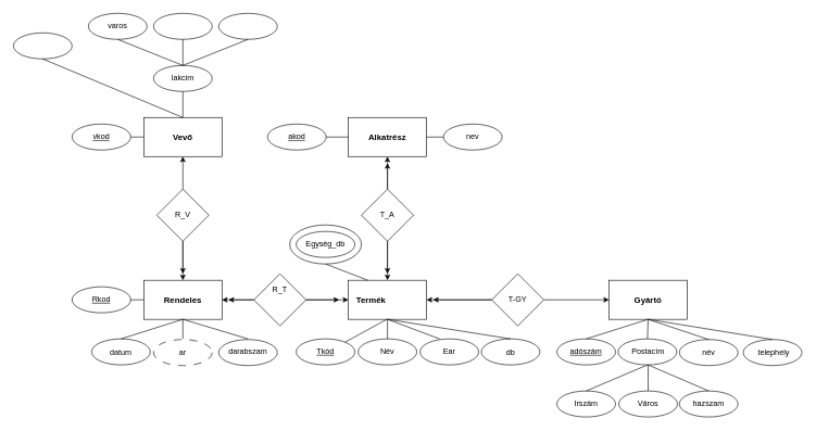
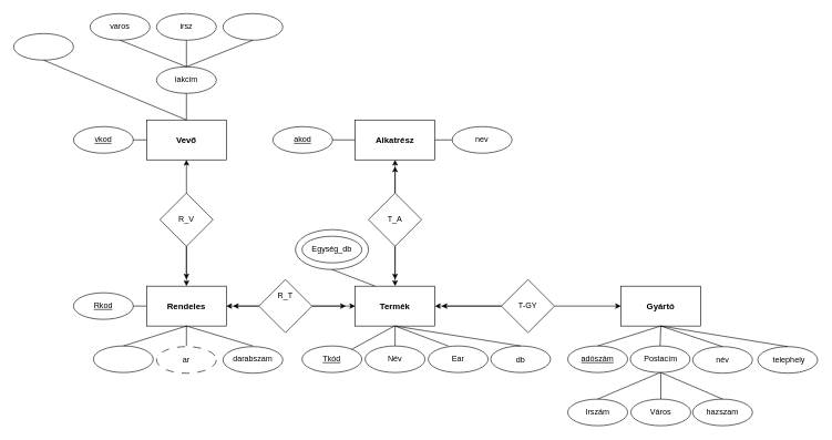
  <mxCell id="0" />
  <mxCell id="1" parent="0" />
  <mxCell id="2" value="" style="ellipse;whiteSpace=wrap;html=1;" vertex="1" parent="1"><mxGeometry x="444" y="345" width="110" height="60" as="geometry" /></mxCell>
  <mxCell id="3" value="" style="rounded=0;whiteSpace=wrap;html=1;" vertex="1" parent="1"><mxGeometry x="534" y="430" width="120" height="60" as="geometry" /></mxCell>
  <mxCell id="4" value="" style="rounded=0;whiteSpace=wrap;html=1;" vertex="1" parent="1"><mxGeometry x="934" y="430" width="120" height="60" as="geometry" /></mxCell>
  <mxCell id="5" value="" style="edgeStyle=orthogonalEdgeStyle;rounded=0;orthogonalLoop=1;jettySize=auto;html=1;" edge="1" parent="1" source="7" target="4"><mxGeometry relative="1" as="geometry" /></mxCell>
  <mxCell id="6" value="" style="edgeStyle=orthogonalEdgeStyle;rounded=0;orthogonalLoop=1;jettySize=auto;html=1;" edge="1" parent="1" source="7" target="3"><mxGeometry relative="1" as="geometry" /></mxCell>
  <mxCell id="7" value="" style="rhombus;whiteSpace=wrap;html=1;" vertex="1" parent="1"><mxGeometry x="754" y="420" width="80" height="80" as="geometry" /></mxCell>
  <mxCell id="8" value="" style="ellipse;whiteSpace=wrap;html=1;" vertex="1" parent="1"><mxGeometry x="454" y="520" width="90" height="40" as="geometry" /></mxCell>
  <mxCell id="9" value="" style="ellipse;whiteSpace=wrap;html=1;" vertex="1" parent="1"><mxGeometry x="549" y="520" width="90" height="40" as="geometry" /></mxCell>
  <mxCell id="10" value="" style="ellipse;whiteSpace=wrap;html=1;" vertex="1" parent="1"><mxGeometry x="644" y="520" width="90" height="40" as="geometry" /></mxCell>
  <mxCell id="11" value="" style="endArrow=none;html=1;rounded=0;" edge="1" parent="1" target="8"><mxGeometry width="50" height="50" relative="1" as="geometry"><mxPoint x="544" y="540" as="sourcePoint" /><mxPoint x="594" y="490" as="targetPoint" /></mxGeometry></mxCell>
  <mxCell id="12" value="T-GY" style="text;html=1;align=center;verticalAlign=middle;whiteSpace=wrap;rounded=0;" vertex="1" parent="1"><mxGeometry x="764" y="445" width="60" height="30" as="geometry" /></mxCell>
- <mxCell id="13" value="&lt;b&gt;&lt;font style=&quot;font-size: 13px;&quot;&gt;Termék&lt;/font&gt;&lt;/b&gt;" style="text;html=1;align=center;verticalAlign=middle;whiteSpace=wrap;rounded=0;" vertex="1" parent="1"><mxGeometry x="539" y="445" width="60" height="30" as="geometry" /></mxCell>
+ <mxCell id="13" value="&lt;b&gt;&lt;font style=&quot;font-size: 13px;&quot;&gt;Termék&lt;/font&gt;&lt;/b&gt;" style="text;html=1;align=center;verticalAlign=middle;whiteSpace=wrap;rounded=0;" vertex="1" parent="1"><mxGeometry x="564" y="445" width="60" height="30" as="geometry" /></mxCell>
  <mxCell id="14" value="&lt;b&gt;&lt;font style=&quot;font-size: 13px;&quot;&gt;Gyártó&lt;/font&gt;&lt;/b&gt;" style="text;html=1;align=center;verticalAlign=middle;whiteSpace=wrap;rounded=0;" vertex="1" parent="1"><mxGeometry x="964" y="445" width="60" height="30" as="geometry" /></mxCell>
  <mxCell id="15" value="&lt;u&gt;Tkód&lt;/u&gt;" style="text;html=1;align=center;verticalAlign=middle;whiteSpace=wrap;rounded=0;" vertex="1" parent="1"><mxGeometry x="469" y="525" width="60" height="30" as="geometry" /></mxCell>
  <mxCell id="16" value="Név" style="text;html=1;align=center;verticalAlign=middle;whiteSpace=wrap;rounded=0;" vertex="1" parent="1"><mxGeometry x="564" y="525" width="60" height="30" as="geometry" /></mxCell>
  <mxCell id="17" value="Ear" style="text;html=1;align=center;verticalAlign=middle;whiteSpace=wrap;rounded=0;" vertex="1" parent="1"><mxGeometry x="659" y="525" width="60" height="30" as="geometry" /></mxCell>
  <mxCell id="18" value="" style="ellipse;whiteSpace=wrap;html=1;" vertex="1" parent="1"><mxGeometry x="1042" y="521" width="90" height="40" as="geometry" /></mxCell>
  <mxCell id="19" value="" style="ellipse;whiteSpace=wrap;html=1;" vertex="1" parent="1"><mxGeometry x="1140" y="521" width="90" height="40" as="geometry" /></mxCell>
  <mxCell id="20" value="" style="ellipse;whiteSpace=wrap;html=1;" vertex="1" parent="1"><mxGeometry x="854" y="520" width="90" height="40" as="geometry" /></mxCell>
  <mxCell id="21" value="&lt;u&gt;adószám&lt;/u&gt;" style="text;html=1;align=center;verticalAlign=middle;whiteSpace=wrap;rounded=0;" vertex="1" parent="1"><mxGeometry x="869" y="525" width="60" height="30" as="geometry" /></mxCell>
  <mxCell id="22" value="név" style="text;html=1;align=center;verticalAlign=middle;whiteSpace=wrap;rounded=0;" vertex="1" parent="1"><mxGeometry x="1057" y="526" width="60" height="30" as="geometry" /></mxCell>
  <mxCell id="23" value="telephely" style="text;html=1;align=center;verticalAlign=middle;whiteSpace=wrap;rounded=0;" vertex="1" parent="1"><mxGeometry x="1157" y="526" width="60" height="30" as="geometry" /></mxCell>
  <mxCell id="24" value="" style="endArrow=none;html=1;rounded=0;exitX=1;exitY=0;exitDx=0;exitDy=0;" edge="1" parent="1" source="15"><mxGeometry relative="1" as="geometry"><mxPoint x="528" y="520" as="sourcePoint" /><mxPoint x="593" y="490" as="targetPoint" /></mxGeometry></mxCell>
  <mxCell id="25" value="" style="endArrow=none;html=1;rounded=0;exitX=0.5;exitY=1;exitDx=0;exitDy=0;entryX=0.333;entryY=0;entryDx=0;entryDy=0;entryPerimeter=0;" edge="1" parent="1" source="3" target="10"><mxGeometry relative="1" as="geometry"><mxPoint x="594" y="510" as="sourcePoint" /><mxPoint x="684" y="510" as="targetPoint" /></mxGeometry></mxCell>
  <mxCell id="26" value="" style="endArrow=none;html=1;rounded=0;exitX=0.5;exitY=1;exitDx=0;exitDy=0;entryX=0.5;entryY=0;entryDx=0;entryDy=0;" edge="1" parent="1" source="3" target="9"><mxGeometry relative="1" as="geometry"><mxPoint x="684" y="550" as="sourcePoint" /><mxPoint x="844" y="550" as="targetPoint" /></mxGeometry></mxCell>
  <mxCell id="27" value="" style="endArrow=none;html=1;rounded=0;entryX=0.5;entryY=1;entryDx=0;entryDy=0;exitX=0.5;exitY=0;exitDx=0;exitDy=0;" edge="1" parent="1" source="20" target="4"><mxGeometry relative="1" as="geometry"><mxPoint x="684" y="550" as="sourcePoint" /><mxPoint x="844" y="550" as="targetPoint" /></mxGeometry></mxCell>
  <mxCell id="28" value="" style="ellipse;whiteSpace=wrap;html=1;" vertex="1" parent="1"><mxGeometry x="948" y="520" width="90" height="40" as="geometry" /></mxCell>
  <mxCell id="29" value="" style="ellipse;whiteSpace=wrap;html=1;" vertex="1" parent="1"><mxGeometry x="949" y="600" width="90" height="40" as="geometry" /></mxCell>
  <mxCell id="30" value="" style="ellipse;whiteSpace=wrap;html=1;" vertex="1" parent="1"><mxGeometry x="854" y="600" width="90" height="40" as="geometry" /></mxCell>
  <mxCell id="31" value="" style="endArrow=none;html=1;rounded=0;entryX=0.5;entryY=1;entryDx=0;entryDy=0;exitX=0.5;exitY=0;exitDx=0;exitDy=0;" edge="1" parent="1" source="28" target="4"><mxGeometry width="50" height="50" relative="1" as="geometry"><mxPoint x="744" y="570" as="sourcePoint" /><mxPoint x="794" y="520" as="targetPoint" /></mxGeometry></mxCell>
  <mxCell id="32" value="Postacím" style="text;html=1;align=center;verticalAlign=middle;whiteSpace=wrap;rounded=0;" vertex="1" parent="1"><mxGeometry x="964" y="525" width="60" height="30" as="geometry" /></mxCell>
  <mxCell id="33" value="" style="endArrow=classic;html=1;rounded=0;exitX=0;exitY=0.5;exitDx=0;exitDy=0;" edge="1" parent="1" source="7"><mxGeometry width="50" height="50" relative="1" as="geometry"><mxPoint x="744" y="570" as="sourcePoint" /><mxPoint x="664" y="460" as="targetPoint" /></mxGeometry></mxCell>
  <mxCell id="34" value="" style="ellipse;whiteSpace=wrap;html=1;" vertex="1" parent="1"><mxGeometry x="1042" y="600" width="90" height="40" as="geometry" /></mxCell>
  <mxCell id="35" value="" style="endArrow=none;html=1;rounded=0;entryX=0.5;entryY=1;entryDx=0;entryDy=0;exitX=0.5;exitY=0;exitDx=0;exitDy=0;" edge="1" parent="1" source="30" target="28"><mxGeometry width="50" height="50" relative="1" as="geometry"><mxPoint x="744" y="570" as="sourcePoint" /><mxPoint x="794" y="520" as="targetPoint" /></mxGeometry></mxCell>
  <mxCell id="36" value="" style="endArrow=none;html=1;rounded=0;exitX=0.5;exitY=0;exitDx=0;exitDy=0;" edge="1" parent="1" source="29"><mxGeometry width="50" height="50" relative="1" as="geometry"><mxPoint x="909" y="610" as="sourcePoint" /><mxPoint x="994" y="560" as="targetPoint" /></mxGeometry></mxCell>
  <mxCell id="37" value="" style="endArrow=none;html=1;rounded=0;exitX=0.5;exitY=0;exitDx=0;exitDy=0;" edge="1" parent="1" source="34"><mxGeometry width="50" height="50" relative="1" as="geometry"><mxPoint x="919" y="620" as="sourcePoint" /><mxPoint x="994" y="560" as="targetPoint" /></mxGeometry></mxCell>
  <mxCell id="38" value="" style="endArrow=none;html=1;rounded=0;entryX=0.5;entryY=1;entryDx=0;entryDy=0;exitX=0.5;exitY=0;exitDx=0;exitDy=0;" edge="1" parent="1" source="18" target="4"><mxGeometry width="50" height="50" relative="1" as="geometry"><mxPoint x="929" y="630" as="sourcePoint" /><mxPoint x="1023" y="590" as="targetPoint" /></mxGeometry></mxCell>
  <mxCell id="39" value="hazszam" style="text;html=1;align=center;verticalAlign=middle;whiteSpace=wrap;rounded=0;" vertex="1" parent="1"><mxGeometry x="1057" y="605" width="60" height="30" as="geometry" /></mxCell>
  <mxCell id="40" value="Város" style="text;html=1;align=center;verticalAlign=middle;whiteSpace=wrap;rounded=0;" vertex="1" parent="1"><mxGeometry x="964" y="605" width="60" height="30" as="geometry" /></mxCell>
  <mxCell id="41" value="Irszám" style="text;html=1;align=center;verticalAlign=middle;whiteSpace=wrap;rounded=0;" vertex="1" parent="1"><mxGeometry x="869" y="605" width="60" height="30" as="geometry" /></mxCell>
  <mxCell id="42" value="" style="rhombus;whiteSpace=wrap;html=1;" vertex="1" parent="1"><mxGeometry x="554" y="290" width="80" height="80" as="geometry" /></mxCell>
  <mxCell id="43" value="T_A" style="text;html=1;align=center;verticalAlign=middle;whiteSpace=wrap;rounded=0;" vertex="1" parent="1"><mxGeometry x="564" y="315" width="60" height="30" as="geometry" /></mxCell>
  <mxCell id="44" value="" style="endArrow=classic;html=1;rounded=0;exitX=0.5;exitY=1;exitDx=0;exitDy=0;entryX=0.5;entryY=0;entryDx=0;entryDy=0;" edge="1" parent="1" source="42" target="3"><mxGeometry width="50" height="50" relative="1" as="geometry"><mxPoint x="744" y="520" as="sourcePoint" /><mxPoint x="794" y="470" as="targetPoint" /></mxGeometry></mxCell>
  <mxCell id="45" value="" style="endArrow=classic;html=1;rounded=0;exitX=0.5;exitY=1;exitDx=0;exitDy=0;" edge="1" parent="1" source="42"><mxGeometry width="50" height="50" relative="1" as="geometry"><mxPoint x="744" y="520" as="sourcePoint" /><mxPoint x="594" y="420" as="targetPoint" /></mxGeometry></mxCell>
  <mxCell id="46" value="" style="ellipse;whiteSpace=wrap;html=1;" vertex="1" parent="1"><mxGeometry x="454" y="355" width="90" height="40" as="geometry" /></mxCell>
  <mxCell id="47" value="" style="endArrow=none;html=1;rounded=0;exitX=0.5;exitY=1;exitDx=0;exitDy=0;entryX=0.25;entryY=0;entryDx=0;entryDy=0;" edge="1" parent="1" source="2" target="3"><mxGeometry width="50" height="50" relative="1" as="geometry"><mxPoint x="744" y="520" as="sourcePoint" /><mxPoint x="552" y="434" as="targetPoint" /></mxGeometry></mxCell>
  <mxCell id="48" value="Egység_db" style="text;html=1;align=center;verticalAlign=middle;whiteSpace=wrap;rounded=0;" vertex="1" parent="1"><mxGeometry x="469" y="360" width="60" height="30" as="geometry" /></mxCell>
  <mxCell id="49" value="" style="rounded=0;whiteSpace=wrap;html=1;" vertex="1" parent="1"><mxGeometry x="534" y="180" width="120" height="60" as="geometry" /></mxCell>
  <mxCell id="50" value="" style="endArrow=classic;html=1;rounded=0;exitX=0.5;exitY=0;exitDx=0;exitDy=0;entryX=0.5;entryY=1;entryDx=0;entryDy=0;" edge="1" parent="1" source="42" target="49"><mxGeometry width="50" height="50" relative="1" as="geometry"><mxPoint x="780" y="380" as="sourcePoint" /><mxPoint x="830" y="330" as="targetPoint" /></mxGeometry></mxCell>
  <mxCell id="51" value="" style="endArrow=classic;html=1;rounded=0;exitX=0.5;exitY=0;exitDx=0;exitDy=0;" edge="1" parent="1" source="42"><mxGeometry width="50" height="50" relative="1" as="geometry"><mxPoint x="587" y="290" as="sourcePoint" /><mxPoint x="594" y="250" as="targetPoint" /></mxGeometry></mxCell>
  <mxCell id="52" value="" style="ellipse;whiteSpace=wrap;html=1;" vertex="1" parent="1"><mxGeometry x="410" y="190" width="90" height="40" as="geometry" /></mxCell>
  <mxCell id="53" value="" style="ellipse;whiteSpace=wrap;html=1;" vertex="1" parent="1"><mxGeometry x="680" y="190" width="90" height="40" as="geometry" /></mxCell>
  <mxCell id="54" value="" style="endArrow=none;html=1;rounded=0;exitX=1;exitY=0.5;exitDx=0;exitDy=0;entryX=0;entryY=0.5;entryDx=0;entryDy=0;" edge="1" parent="1" source="49" target="53"><mxGeometry width="50" height="50" relative="1" as="geometry"><mxPoint x="780" y="320" as="sourcePoint" /><mxPoint x="830" y="270" as="targetPoint" /></mxGeometry></mxCell>
  <mxCell id="55" value="" style="endArrow=none;html=1;rounded=0;exitX=1;exitY=0.5;exitDx=0;exitDy=0;entryX=0;entryY=0.5;entryDx=0;entryDy=0;" edge="1" parent="1" source="52" target="49"><mxGeometry width="50" height="50" relative="1" as="geometry"><mxPoint x="664" y="220" as="sourcePoint" /><mxPoint x="530" y="210" as="targetPoint" /></mxGeometry></mxCell>
  <mxCell id="56" value="&lt;b&gt;&lt;font style=&quot;font-size: 13px;&quot;&gt;Alkatrész&lt;/font&gt;&lt;/b&gt;" style="text;html=1;align=center;verticalAlign=middle;whiteSpace=wrap;rounded=0;" vertex="1" parent="1"><mxGeometry x="564" y="195" width="60" height="30" as="geometry" /></mxCell>
  <mxCell id="57" value="nev" style="text;html=1;align=center;verticalAlign=middle;whiteSpace=wrap;rounded=0;" vertex="1" parent="1"><mxGeometry x="695" y="195" width="60" height="30" as="geometry" /></mxCell>
  <mxCell id="58" value="&lt;u&gt;akod&lt;/u&gt;" style="text;html=1;align=center;verticalAlign=middle;whiteSpace=wrap;rounded=0;" vertex="1" parent="1"><mxGeometry x="425" y="195" width="60" height="30" as="geometry" /></mxCell>
  <mxCell id="59" value="" style="rhombus;whiteSpace=wrap;html=1;" vertex="1" parent="1"><mxGeometry x="389" y="420" width="80" height="80" as="geometry" /></mxCell>
  <mxCell id="60" value="" style="rounded=0;whiteSpace=wrap;html=1;" vertex="1" parent="1"><mxGeometry x="220" y="430" width="120" height="60" as="geometry" /></mxCell>
  <mxCell id="61" value="" style="rounded=0;whiteSpace=wrap;html=1;" vertex="1" parent="1"><mxGeometry x="220" y="180" width="120" height="60" as="geometry" /></mxCell>
  <mxCell id="62" value="" style="rhombus;whiteSpace=wrap;html=1;" vertex="1" parent="1"><mxGeometry x="240" y="290" width="80" height="80" as="geometry" /></mxCell>
  <mxCell id="63" value="" style="endArrow=classic;html=1;rounded=0;exitX=0.5;exitY=1;exitDx=0;exitDy=0;entryX=0.5;entryY=0;entryDx=0;entryDy=0;" edge="1" parent="1" source="62" target="60"><mxGeometry width="50" height="50" relative="1" as="geometry"><mxPoint x="740" y="450" as="sourcePoint" /><mxPoint x="790" y="400" as="targetPoint" /></mxGeometry></mxCell>
  <mxCell id="64" value="" style="endArrow=classic;html=1;rounded=0;exitX=0.5;exitY=1;exitDx=0;exitDy=0;" edge="1" parent="1" source="62"><mxGeometry width="50" height="50" relative="1" as="geometry"><mxPoint x="290" y="380" as="sourcePoint" /><mxPoint x="280" y="420" as="targetPoint" /></mxGeometry></mxCell>
  <mxCell id="65" value="" style="endArrow=classic;html=1;rounded=0;exitX=0.5;exitY=0;exitDx=0;exitDy=0;entryX=0.5;entryY=1;entryDx=0;entryDy=0;" edge="1" parent="1" source="62" target="61"><mxGeometry width="50" height="50" relative="1" as="geometry"><mxPoint x="300" y="390" as="sourcePoint" /><mxPoint x="300" y="450" as="targetPoint" /></mxGeometry></mxCell>
  <mxCell id="66" value="" style="endArrow=classic;html=1;rounded=0;exitX=0;exitY=0.5;exitDx=0;exitDy=0;entryX=1;entryY=0.5;entryDx=0;entryDy=0;" edge="1" parent="1" source="59" target="60"><mxGeometry width="50" height="50" relative="1" as="geometry"><mxPoint x="310" y="400" as="sourcePoint" /><mxPoint x="310" y="460" as="targetPoint" /></mxGeometry></mxCell>
  <mxCell id="67" value="" style="endArrow=classic;html=1;rounded=0;exitX=0;exitY=0.5;exitDx=0;exitDy=0;" edge="1" parent="1" source="59"><mxGeometry width="50" height="50" relative="1" as="geometry"><mxPoint x="320" y="410" as="sourcePoint" /><mxPoint x="350" y="460" as="targetPoint" /></mxGeometry></mxCell>
  <mxCell id="68" value="" style="endArrow=classic;html=1;rounded=0;exitX=1;exitY=0.5;exitDx=0;exitDy=0;" edge="1" parent="1" source="59"><mxGeometry width="50" height="50" relative="1" as="geometry"><mxPoint x="330" y="420" as="sourcePoint" /><mxPoint x="520" y="460" as="targetPoint" /></mxGeometry></mxCell>
  <mxCell id="69" value="" style="endArrow=classic;html=1;rounded=0;exitX=1;exitY=0.5;exitDx=0;exitDy=0;entryX=0;entryY=0.5;entryDx=0;entryDy=0;" edge="1" parent="1" source="59" target="3"><mxGeometry width="50" height="50" relative="1" as="geometry"><mxPoint x="340" y="430" as="sourcePoint" /><mxPoint x="340" y="490" as="targetPoint" /></mxGeometry></mxCell>
  <mxCell id="70" value="" style="endArrow=none;html=1;rounded=0;entryX=0.5;entryY=1;entryDx=0;entryDy=0;exitX=0.5;exitY=0;exitDx=0;exitDy=0;" edge="1" parent="1" source="19" target="4"><mxGeometry width="50" height="50" relative="1" as="geometry"><mxPoint x="740" y="450" as="sourcePoint" /><mxPoint x="790" y="400" as="targetPoint" /></mxGeometry></mxCell>
  <mxCell id="71" value="" style="ellipse;whiteSpace=wrap;html=1;" vertex="1" parent="1"><mxGeometry x="738" y="520" width="90" height="40" as="geometry" /></mxCell>
  <mxCell id="72" value="db" style="text;html=1;align=center;verticalAlign=middle;whiteSpace=wrap;rounded=0;" vertex="1" parent="1"><mxGeometry x="753" y="526" width="60" height="30" as="geometry" /></mxCell>
  <mxCell id="73" value="" style="endArrow=none;html=1;rounded=0;entryX=0.5;entryY=1;entryDx=0;entryDy=0;exitX=0.5;exitY=0;exitDx=0;exitDy=0;" edge="1" parent="1" source="71" target="3"><mxGeometry width="50" height="50" relative="1" as="geometry"><mxPoint x="740" y="450" as="sourcePoint" /><mxPoint x="790" y="400" as="targetPoint" /></mxGeometry></mxCell>
  <mxCell id="74" value="R_T" style="text;html=1;align=center;verticalAlign=middle;whiteSpace=wrap;rounded=0;" vertex="1" parent="1"><mxGeometry x="399" y="430" width="60" height="30" as="geometry" /></mxCell>
  <mxCell id="75" value="&lt;font style=&quot;font-size: 13px;&quot;&gt;&lt;b&gt;Rendeles&lt;/b&gt;&lt;/font&gt;" style="text;html=1;align=center;verticalAlign=middle;whiteSpace=wrap;rounded=0;" vertex="1" parent="1"><mxGeometry x="250" y="445" width="60" height="30" as="geometry" /></mxCell>
  <mxCell id="76" value="" style="ellipse;whiteSpace=wrap;html=1;dashed=1;dashPattern=12 12;" vertex="1" parent="1"><mxGeometry x="235" y="521" width="90" height="40" as="geometry" /></mxCell>
  <mxCell id="77" value="ar" style="text;html=1;align=center;verticalAlign=middle;whiteSpace=wrap;rounded=0;" vertex="1" parent="1"><mxGeometry x="250" y="526" width="60" height="30" as="geometry" /></mxCell>
  <mxCell id="78" value="" style="ellipse;whiteSpace=wrap;html=1;" vertex="1" parent="1"><mxGeometry x="335" y="521" width="90" height="40" as="geometry" /></mxCell>
  <mxCell id="79" value="" style="ellipse;whiteSpace=wrap;html=1;" vertex="1" parent="1"><mxGeometry x="140" y="520" width="90" height="40" as="geometry" /></mxCell>
  <mxCell id="80" value="darabszam" style="text;html=1;align=center;verticalAlign=middle;whiteSpace=wrap;rounded=0;" vertex="1" parent="1"><mxGeometry x="350" y="525" width="60" height="30" as="geometry" /></mxCell>
- <mxCell id="81" value="datum" style="text;html=1;align=center;verticalAlign=middle;whiteSpace=wrap;rounded=0;" vertex="1" parent="1"><mxGeometry x="155" y="526" width="60" height="30" as="geometry" /></mxCell>
  <mxCell id="82" value="" style="ellipse;whiteSpace=wrap;html=1;" vertex="1" parent="1"><mxGeometry x="110" y="440" width="90" height="40" as="geometry" /></mxCell>
  <mxCell id="83" value="" style="endArrow=none;html=1;rounded=0;entryX=1;entryY=0.5;entryDx=0;entryDy=0;" edge="1" parent="1" target="82"><mxGeometry width="50" height="50" relative="1" as="geometry"><mxPoint x="220" y="460" as="sourcePoint" /><mxPoint x="680" y="400" as="targetPoint" /></mxGeometry></mxCell>
  <mxCell id="84" value="R_V" style="text;html=1;align=center;verticalAlign=middle;whiteSpace=wrap;rounded=0;" vertex="1" parent="1"><mxGeometry x="250" y="315" width="60" height="30" as="geometry" /></mxCell>
  <mxCell id="85" value="&lt;u&gt;Rkod&lt;/u&gt;" style="text;html=1;align=center;verticalAlign=middle;whiteSpace=wrap;rounded=0;" vertex="1" parent="1"><mxGeometry x="125" y="445" width="60" height="30" as="geometry" /></mxCell>
  <mxCell id="86" value="&lt;b&gt;&lt;font style=&quot;font-size: 13px;&quot;&gt;Vevő&lt;/font&gt;&lt;/b&gt;" style="text;html=1;align=center;verticalAlign=middle;whiteSpace=wrap;rounded=0;" vertex="1" parent="1"><mxGeometry x="250" y="195" width="60" height="30" as="geometry" /></mxCell>
  <mxCell id="87" value="" style="ellipse;whiteSpace=wrap;html=1;" vertex="1" parent="1"><mxGeometry x="235" y="20" width="90" height="40" as="geometry" /></mxCell>
  <mxCell id="88" value="" style="ellipse;whiteSpace=wrap;html=1;" vertex="1" parent="1"><mxGeometry x="235" y="100" width="90" height="40" as="geometry" /></mxCell>
  <mxCell id="89" value="" style="ellipse;whiteSpace=wrap;html=1;" vertex="1" parent="1"><mxGeometry x="110" y="190" width="90" height="40" as="geometry" /></mxCell>
  <mxCell id="90" value="" style="ellipse;whiteSpace=wrap;html=1;" vertex="1" parent="1"><mxGeometry x="135" y="20" width="90" height="40" as="geometry" /></mxCell>
  <mxCell id="91" value="" style="ellipse;whiteSpace=wrap;html=1;" vertex="1" parent="1"><mxGeometry x="335" y="20" width="90" height="40" as="geometry" /></mxCell>
  <mxCell id="92" value="&lt;u&gt;vkod&lt;/u&gt;" style="text;html=1;align=center;verticalAlign=middle;whiteSpace=wrap;rounded=0;" vertex="1" parent="1"><mxGeometry x="125" y="195" width="60" height="30" as="geometry" /></mxCell>
  <mxCell id="93" value="lakcim" style="text;html=1;align=center;verticalAlign=middle;whiteSpace=wrap;rounded=0;" vertex="1" parent="1"><mxGeometry x="250" y="105" width="60" height="30" as="geometry" /></mxCell>
  <mxCell id="94" value="varos" style="text;html=1;align=center;verticalAlign=middle;whiteSpace=wrap;rounded=0;" vertex="1" parent="1"><mxGeometry x="150" y="25" width="60" height="30" as="geometry" /></mxCell>
+ <mxCell id="95" value="irsz" style="text;html=1;align=center;verticalAlign=middle;whiteSpace=wrap;rounded=0;" vertex="1" parent="1"><mxGeometry x="250" y="25" width="60" height="30" as="geometry" /></mxCell>
  <mxCell id="96" value="Text" style="text;html=1;align=center;verticalAlign=middle;whiteSpace=wrap;rounded=0;" vertex="1" parent="1"><mxGeometry x="35" y="55" width="60" height="30" as="geometry" /></mxCell>
  <mxCell id="97" value="" style="ellipse;whiteSpace=wrap;html=1;" vertex="1" parent="1"><mxGeometry x="20" y="50" width="90" height="40" as="geometry" /></mxCell>
  <mxCell id="98" value="" style="endArrow=none;html=1;rounded=0;entryX=0.5;entryY=1;entryDx=0;entryDy=0;" edge="1" parent="1" target="60"><mxGeometry width="50" height="50" relative="1" as="geometry"><mxPoint x="280" y="520" as="sourcePoint" /><mxPoint x="340" y="250" as="targetPoint" /></mxGeometry></mxCell>
  <mxCell id="99" value="" style="endArrow=none;html=1;rounded=0;entryX=0.5;entryY=0;entryDx=0;entryDy=0;exitX=0.5;exitY=1;exitDx=0;exitDy=0;" edge="1" parent="1" source="60" target="79"><mxGeometry width="50" height="50" relative="1" as="geometry"><mxPoint x="290" y="460" as="sourcePoint" /><mxPoint x="340" y="410" as="targetPoint" /></mxGeometry></mxCell>
  <mxCell id="100" value="" style="endArrow=none;html=1;rounded=0;exitX=0.5;exitY=1;exitDx=0;exitDy=0;" edge="1" parent="1" source="60"><mxGeometry width="50" height="50" relative="1" as="geometry"><mxPoint x="290" y="460" as="sourcePoint" /><mxPoint x="380" y="520" as="targetPoint" /></mxGeometry></mxCell>
  <mxCell id="101" value="" style="endArrow=none;html=1;rounded=0;entryX=0;entryY=0.5;entryDx=0;entryDy=0;exitX=1;exitY=0.5;exitDx=0;exitDy=0;" edge="1" parent="1" source="89" target="61"><mxGeometry width="50" height="50" relative="1" as="geometry"><mxPoint x="290" y="400" as="sourcePoint" /><mxPoint x="340" y="350" as="targetPoint" /></mxGeometry></mxCell>
  <mxCell id="102" value="" style="endArrow=none;html=1;rounded=0;entryX=0.5;entryY=0;entryDx=0;entryDy=0;exitX=0.5;exitY=1;exitDx=0;exitDy=0;" edge="1" parent="1" source="88" target="61"><mxGeometry width="50" height="50" relative="1" as="geometry"><mxPoint x="290" y="320" as="sourcePoint" /><mxPoint x="340" y="270" as="targetPoint" /></mxGeometry></mxCell>
  <mxCell id="103" value="" style="endArrow=none;html=1;rounded=0;entryX=0.5;entryY=0;entryDx=0;entryDy=0;exitX=0.5;exitY=1;exitDx=0;exitDy=0;" edge="1" parent="1" source="87" target="88"><mxGeometry width="50" height="50" relative="1" as="geometry"><mxPoint x="290" y="320" as="sourcePoint" /><mxPoint x="340" y="270" as="targetPoint" /></mxGeometry></mxCell>
  <mxCell id="104" value="" style="endArrow=none;html=1;rounded=0;" edge="1" parent="1"><mxGeometry width="50" height="50" relative="1" as="geometry"><mxPoint x="290" y="320" as="sourcePoint" /><mxPoint x="290" y="320" as="targetPoint" /></mxGeometry></mxCell>
  <mxCell id="105" value="" style="endArrow=none;html=1;rounded=0;entryX=0.5;entryY=0;entryDx=0;entryDy=0;exitX=0.5;exitY=1;exitDx=0;exitDy=0;" edge="1" parent="1" source="97" target="61"><mxGeometry width="50" height="50" relative="1" as="geometry"><mxPoint x="290" y="320" as="sourcePoint" /><mxPoint x="340" y="270" as="targetPoint" /></mxGeometry></mxCell>
  <mxCell id="106" value="" style="endArrow=none;html=1;rounded=0;exitX=0.5;exitY=1;exitDx=0;exitDy=0;" edge="1" parent="1" source="90"><mxGeometry width="50" height="50" relative="1" as="geometry"><mxPoint x="290" y="320" as="sourcePoint" /><mxPoint x="280" y="100" as="targetPoint" /></mxGeometry></mxCell>
  <mxCell id="107" value="" style="endArrow=none;html=1;rounded=0;entryX=0.5;entryY=1;entryDx=0;entryDy=0;" edge="1" parent="1" target="91"><mxGeometry width="50" height="50" relative="1" as="geometry"><mxPoint x="280" y="100" as="sourcePoint" /><mxPoint x="340" y="270" as="targetPoint" /></mxGeometry></mxCell>
